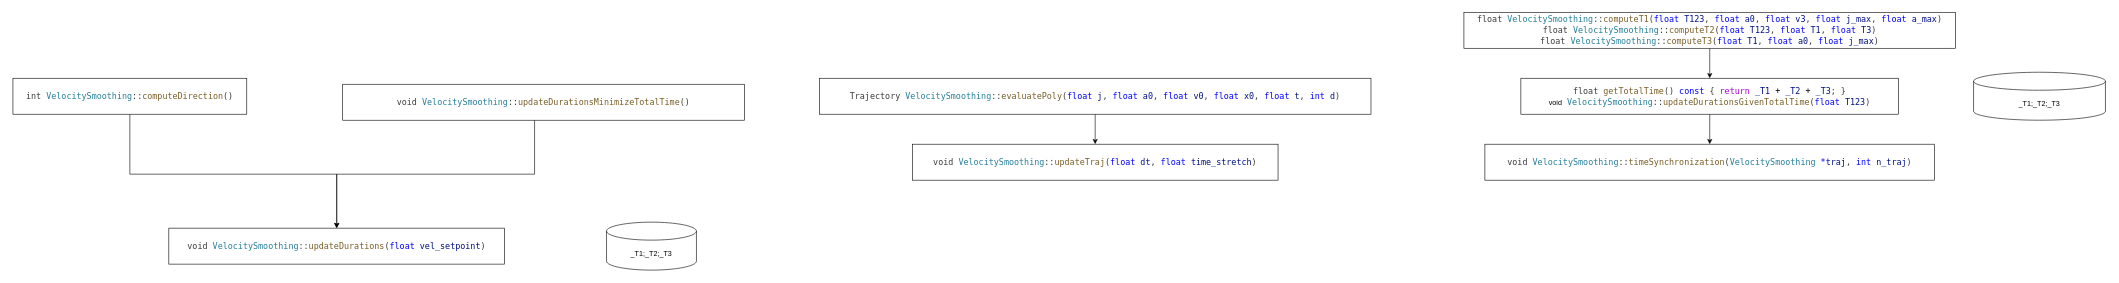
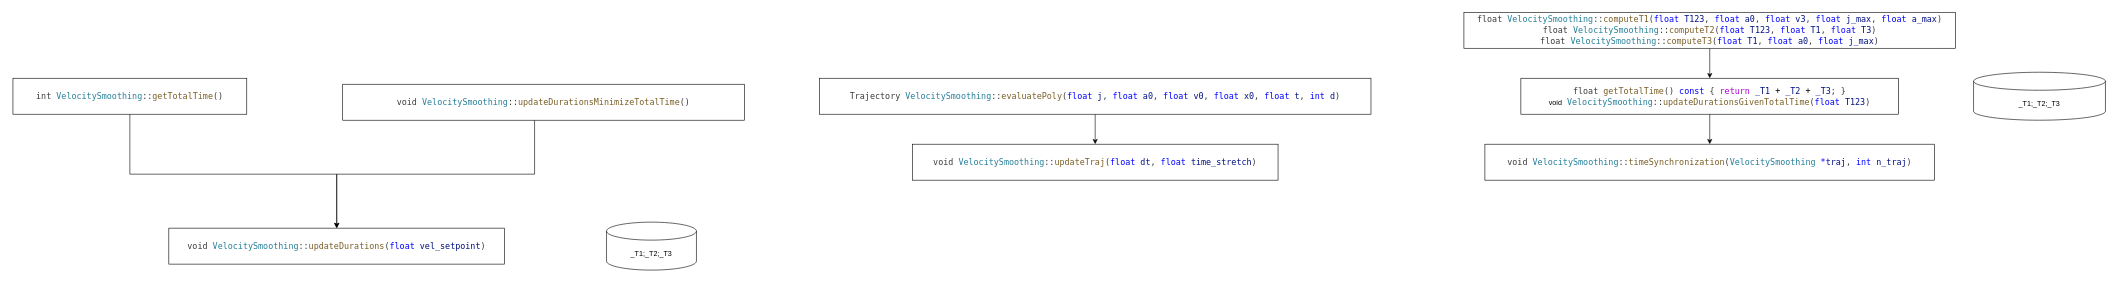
  <mxCell id="0" />
  <mxCell id="1" parent="0" />
  <mxCell id="2" value="&lt;div style=&quot;color: rgb(59, 59, 59); background-color: rgb(255, 255, 255); font-family: &amp;quot;Droid Sans Mono&amp;quot;, &amp;quot;monospace&amp;quot;, monospace; font-size: 14px; line-height: 19px;&quot;&gt;&lt;div style=&quot;line-height: 19px;&quot;&gt;void &lt;span style=&quot;color: #267f99;&quot;&gt;VelocitySmoothing&lt;/span&gt;::&lt;span style=&quot;color: #795e26;&quot;&gt;updateTraj&lt;/span&gt;(&lt;span style=&quot;color: #0000ff;&quot;&gt;float&lt;/span&gt; &lt;span style=&quot;color: #001080;&quot;&gt;dt&lt;/span&gt;, &lt;span style=&quot;color: #0000ff;&quot;&gt;float&lt;/span&gt; &lt;span style=&quot;color: #001080;&quot;&gt;time_stretch&lt;/span&gt;)&lt;/div&gt;&lt;/div&gt;" style="rounded=0;whiteSpace=wrap;html=1;" vertex="1" parent="1"><mxGeometry x="1520" y="240" width="610" height="60" as="geometry" /></mxCell>
  <mxCell id="3" value="" style="edgeStyle=orthogonalEdgeStyle;rounded=0;orthogonalLoop=1;jettySize=auto;html=1;" edge="1" parent="1" source="4" target="2"><mxGeometry relative="1" as="geometry" /></mxCell>
  <mxCell id="4" value="&lt;div style=&quot;color: rgb(59, 59, 59); background-color: rgb(255, 255, 255); font-family: &amp;quot;Droid Sans Mono&amp;quot;, &amp;quot;monospace&amp;quot;, monospace; font-size: 14px; line-height: 19px;&quot;&gt;&lt;div style=&quot;line-height: 19px;&quot;&gt;Trajectory &lt;span style=&quot;color: #267f99;&quot;&gt;VelocitySmoothing&lt;/span&gt;::&lt;span style=&quot;color: #795e26;&quot;&gt;evaluatePoly&lt;/span&gt;(&lt;span style=&quot;color: #0000ff;&quot;&gt;float&lt;/span&gt; &lt;span style=&quot;color: #001080;&quot;&gt;j&lt;/span&gt;, &lt;span style=&quot;color: #0000ff;&quot;&gt;float&lt;/span&gt; &lt;span style=&quot;color: #001080;&quot;&gt;a0&lt;/span&gt;, &lt;span style=&quot;color: #0000ff;&quot;&gt;float&lt;/span&gt; &lt;span style=&quot;color: #001080;&quot;&gt;v0&lt;/span&gt;, &lt;span style=&quot;color: #0000ff;&quot;&gt;float&lt;/span&gt; &lt;span style=&quot;color: #001080;&quot;&gt;x0&lt;/span&gt;, &lt;span style=&quot;color: #0000ff;&quot;&gt;float&lt;/span&gt; &lt;span style=&quot;color: #001080;&quot;&gt;t&lt;/span&gt;, &lt;span style=&quot;color: #0000ff;&quot;&gt;int&lt;/span&gt; &lt;span style=&quot;color: #001080;&quot;&gt;d&lt;/span&gt;)&lt;/div&gt;&lt;/div&gt;" style="rounded=0;whiteSpace=wrap;html=1;" vertex="1" parent="1"><mxGeometry x="1365" y="130" width="920" height="60" as="geometry" /></mxCell>
  <mxCell id="5" value="&lt;div style=&quot;color: rgb(59, 59, 59); background-color: rgb(255, 255, 255); font-family: &amp;quot;Droid Sans Mono&amp;quot;, &amp;quot;monospace&amp;quot;, monospace; font-size: 14px; line-height: 19px;&quot;&gt;void &lt;span style=&quot;color: #267f99;&quot;&gt;VelocitySmoothing&lt;/span&gt;::&lt;span style=&quot;color: #795e26;&quot;&gt;timeSynchronization&lt;/span&gt;(&lt;span style=&quot;color: #267f99;&quot;&gt;VelocitySmoothing&lt;/span&gt; &lt;span style=&quot;color: #0000ff;&quot;&gt;*&lt;/span&gt;&lt;span style=&quot;color: #001080;&quot;&gt;traj&lt;/span&gt;, &lt;span style=&quot;color: #0000ff;&quot;&gt;int&lt;/span&gt; &lt;span style=&quot;color: #001080;&quot;&gt;n_traj&lt;/span&gt;)&lt;/div&gt;" style="rounded=0;whiteSpace=wrap;html=1;" vertex="1" parent="1"><mxGeometry x="2475" y="240" width="750" height="60" as="geometry" /></mxCell>
  <mxCell id="6" value="" style="edgeStyle=orthogonalEdgeStyle;rounded=0;orthogonalLoop=1;jettySize=auto;html=1;" edge="1" parent="1" source="7" target="5"><mxGeometry relative="1" as="geometry" /></mxCell>
  <mxCell id="7" value="&lt;div style=&quot;color: rgb(59, 59, 59); background-color: rgb(255, 255, 255); font-family: &amp;quot;Droid Sans Mono&amp;quot;, &amp;quot;monospace&amp;quot;, monospace; font-size: 14px; line-height: 19px;&quot;&gt;float &lt;span style=&quot;color: #795e26;&quot;&gt;getTotalTime&lt;/span&gt;() &lt;span style=&quot;color: #0000ff;&quot;&gt;const&lt;/span&gt; { &lt;span style=&quot;color: #af00db;&quot;&gt;return&lt;/span&gt; &lt;span style=&quot;color: #001080;&quot;&gt;_T1&lt;/span&gt; &lt;span style=&quot;color: #000000;&quot;&gt;+&lt;/span&gt; &lt;span style=&quot;color: #001080;&quot;&gt;_T2&lt;/span&gt; &lt;span style=&quot;color: #000000;&quot;&gt;+&lt;/span&gt; &lt;span style=&quot;color: #001080;&quot;&gt;_T3&lt;/span&gt;; }&lt;/div&gt;void&lt;span style=&quot;border-color: var(--border-color); --tw-border-spacing-x:0; --tw-border-spacing-y:0; --tw-translate-x:0; --tw-translate-y:0; --tw-rotate:0; --tw-skew-x:0; --tw-skew-y:0; --tw-scale-x:1; --tw-scale-y:1; --tw-scroll-snap-strictness:proximity; --tw-ring-offset-width:0px; --tw-ring-offset-color:#fff; --tw-ring-color:rgba(59,130,246,0.5); --tw-ring-offset-shadow:0 0 transparent; --tw-ring-shadow:0 0 transparent; --tw-shadow:0 0 transparent; --tw-shadow-colored:0 0 transparent; color: rgb(59, 59, 59); font-family: &amp;quot;Droid Sans Mono&amp;quot;, &amp;quot;monospace&amp;quot;, monospace; font-size: 14px; text-align: left; background-color: rgb(255, 255, 255);&quot;&gt;&amp;nbsp;&lt;/span&gt;&lt;span style=&quot;border-color: var(--border-color); --tw-border-spacing-x:0; --tw-border-spacing-y:0; --tw-translate-x:0; --tw-translate-y:0; --tw-rotate:0; --tw-skew-x:0; --tw-skew-y:0; --tw-scale-x:1; --tw-scale-y:1; --tw-scroll-snap-strictness:proximity; --tw-ring-offset-width:0px; --tw-ring-offset-color:#fff; --tw-ring-color:rgba(59,130,246,0.5); --tw-ring-offset-shadow:0 0 transparent; --tw-ring-shadow:0 0 transparent; --tw-shadow:0 0 transparent; --tw-shadow-colored:0 0 transparent; font-family: &amp;quot;Droid Sans Mono&amp;quot;, &amp;quot;monospace&amp;quot;, monospace; font-size: 14px; text-align: left; background-color: rgb(255, 255, 255); color: rgb(38, 127, 153);&quot;&gt;VelocitySmoothing&lt;/span&gt;&lt;span style=&quot;border-color: var(--border-color); --tw-border-spacing-x:0; --tw-border-spacing-y:0; --tw-translate-x:0; --tw-translate-y:0; --tw-rotate:0; --tw-skew-x:0; --tw-skew-y:0; --tw-scale-x:1; --tw-scale-y:1; --tw-scroll-snap-strictness:proximity; --tw-ring-offset-width:0px; --tw-ring-offset-color:#fff; --tw-ring-color:rgba(59,130,246,0.5); --tw-ring-offset-shadow:0 0 transparent; --tw-ring-shadow:0 0 transparent; --tw-shadow:0 0 transparent; --tw-shadow-colored:0 0 transparent; color: rgb(59, 59, 59); font-family: &amp;quot;Droid Sans Mono&amp;quot;, &amp;quot;monospace&amp;quot;, monospace; font-size: 14px; text-align: left; background-color: rgb(255, 255, 255);&quot;&gt;::&lt;/span&gt;&lt;span style=&quot;border-color: var(--border-color); --tw-border-spacing-x:0; --tw-border-spacing-y:0; --tw-translate-x:0; --tw-translate-y:0; --tw-rotate:0; --tw-skew-x:0; --tw-skew-y:0; --tw-scale-x:1; --tw-scale-y:1; --tw-scroll-snap-strictness:proximity; --tw-ring-offset-width:0px; --tw-ring-offset-color:#fff; --tw-ring-color:rgba(59,130,246,0.5); --tw-ring-offset-shadow:0 0 transparent; --tw-ring-shadow:0 0 transparent; --tw-shadow:0 0 transparent; --tw-shadow-colored:0 0 transparent; font-family: &amp;quot;Droid Sans Mono&amp;quot;, &amp;quot;monospace&amp;quot;, monospace; font-size: 14px; text-align: left; background-color: rgb(255, 255, 255); color: rgb(121, 94, 38);&quot;&gt;updateDurationsGivenTotalTime&lt;/span&gt;&lt;span style=&quot;border-color: var(--border-color); --tw-border-spacing-x:0; --tw-border-spacing-y:0; --tw-translate-x:0; --tw-translate-y:0; --tw-rotate:0; --tw-skew-x:0; --tw-skew-y:0; --tw-scale-x:1; --tw-scale-y:1; --tw-scroll-snap-strictness:proximity; --tw-ring-offset-width:0px; --tw-ring-offset-color:#fff; --tw-ring-color:rgba(59,130,246,0.5); --tw-ring-offset-shadow:0 0 transparent; --tw-ring-shadow:0 0 transparent; --tw-shadow:0 0 transparent; --tw-shadow-colored:0 0 transparent; color: rgb(59, 59, 59); font-family: &amp;quot;Droid Sans Mono&amp;quot;, &amp;quot;monospace&amp;quot;, monospace; font-size: 14px; text-align: left; background-color: rgb(255, 255, 255);&quot;&gt;(&lt;/span&gt;&lt;span style=&quot;border-color: var(--border-color); --tw-border-spacing-x:0; --tw-border-spacing-y:0; --tw-translate-x:0; --tw-translate-y:0; --tw-rotate:0; --tw-skew-x:0; --tw-skew-y:0; --tw-scale-x:1; --tw-scale-y:1; --tw-scroll-snap-strictness:proximity; --tw-ring-offset-width:0px; --tw-ring-offset-color:#fff; --tw-ring-color:rgba(59,130,246,0.5); --tw-ring-offset-shadow:0 0 transparent; --tw-ring-shadow:0 0 transparent; --tw-shadow:0 0 transparent; --tw-shadow-colored:0 0 transparent; font-family: &amp;quot;Droid Sans Mono&amp;quot;, &amp;quot;monospace&amp;quot;, monospace; font-size: 14px; text-align: left; background-color: rgb(255, 255, 255); color: rgb(0, 0, 255);&quot;&gt;float&lt;/span&gt;&lt;span style=&quot;border-color: var(--border-color); --tw-border-spacing-x:0; --tw-border-spacing-y:0; --tw-translate-x:0; --tw-translate-y:0; --tw-rotate:0; --tw-skew-x:0; --tw-skew-y:0; --tw-scale-x:1; --tw-scale-y:1; --tw-scroll-snap-strictness:proximity; --tw-ring-offset-width:0px; --tw-ring-offset-color:#fff; --tw-ring-color:rgba(59,130,246,0.5); --tw-ring-offset-shadow:0 0 transparent; --tw-ring-shadow:0 0 transparent; --tw-shadow:0 0 transparent; --tw-shadow-colored:0 0 transparent; color: rgb(59, 59, 59); font-family: &amp;quot;Droid Sans Mono&amp;quot;, &amp;quot;monospace&amp;quot;, monospace; font-size: 14px; text-align: left; background-color: rgb(255, 255, 255);&quot;&gt;&amp;nbsp;&lt;/span&gt;&lt;span style=&quot;border-color: var(--border-color); --tw-border-spacing-x:0; --tw-border-spacing-y:0; --tw-translate-x:0; --tw-translate-y:0; --tw-rotate:0; --tw-skew-x:0; --tw-skew-y:0; --tw-scale-x:1; --tw-scale-y:1; --tw-scroll-snap-strictness:proximity; --tw-ring-offset-width:0px; --tw-ring-offset-color:#fff; --tw-ring-color:rgba(59,130,246,0.5); --tw-ring-offset-shadow:0 0 transparent; --tw-ring-shadow:0 0 transparent; --tw-shadow:0 0 transparent; --tw-shadow-colored:0 0 transparent; font-family: &amp;quot;Droid Sans Mono&amp;quot;, &amp;quot;monospace&amp;quot;, monospace; font-size: 14px; text-align: left; background-color: rgb(255, 255, 255); color: rgb(0, 16, 128);&quot;&gt;T123&lt;/span&gt;&lt;span style=&quot;border-color: var(--border-color); --tw-border-spacing-x:0; --tw-border-spacing-y:0; --tw-translate-x:0; --tw-translate-y:0; --tw-rotate:0; --tw-skew-x:0; --tw-skew-y:0; --tw-scale-x:1; --tw-scale-y:1; --tw-scroll-snap-strictness:proximity; --tw-ring-offset-width:0px; --tw-ring-offset-color:#fff; --tw-ring-color:rgba(59,130,246,0.5); --tw-ring-offset-shadow:0 0 transparent; --tw-ring-shadow:0 0 transparent; --tw-shadow:0 0 transparent; --tw-shadow-colored:0 0 transparent; color: rgb(59, 59, 59); font-family: &amp;quot;Droid Sans Mono&amp;quot;, &amp;quot;monospace&amp;quot;, monospace; font-size: 14px; text-align: left; background-color: rgb(255, 255, 255);&quot;&gt;)&lt;/span&gt;" style="rounded=0;whiteSpace=wrap;html=1;" vertex="1" parent="1"><mxGeometry x="2535" y="130" width="630" height="60" as="geometry" /></mxCell>
  <mxCell id="8" value="" style="edgeStyle=orthogonalEdgeStyle;rounded=0;orthogonalLoop=1;jettySize=auto;html=1;" edge="1" parent="1" source="9" target="7"><mxGeometry relative="1" as="geometry" /></mxCell>
  <mxCell id="9" value="&lt;div style=&quot;color: rgb(59, 59, 59); background-color: rgb(255, 255, 255); font-family: &amp;quot;Droid Sans Mono&amp;quot;, &amp;quot;monospace&amp;quot;, monospace; font-size: 14px; line-height: 19px;&quot;&gt;float &lt;span style=&quot;color: #267f99;&quot;&gt;VelocitySmoothing&lt;/span&gt;::&lt;span style=&quot;color: #795e26;&quot;&gt;computeT1&lt;/span&gt;(&lt;span style=&quot;color: #0000ff;&quot;&gt;float&lt;/span&gt; &lt;span style=&quot;color: #001080;&quot;&gt;T123&lt;/span&gt;, &lt;span style=&quot;color: #0000ff;&quot;&gt;float&lt;/span&gt; &lt;span style=&quot;color: #001080;&quot;&gt;a0&lt;/span&gt;, &lt;span style=&quot;color: #0000ff;&quot;&gt;float&lt;/span&gt; &lt;span style=&quot;color: #001080;&quot;&gt;v3&lt;/span&gt;, &lt;span style=&quot;color: #0000ff;&quot;&gt;float&lt;/span&gt; &lt;span style=&quot;color: #001080;&quot;&gt;j_max&lt;/span&gt;, &lt;span style=&quot;color: #0000ff;&quot;&gt;float&lt;/span&gt; &lt;span style=&quot;color: #001080;&quot;&gt;a_max&lt;/span&gt;)&lt;/div&gt;&lt;div style=&quot;color: rgb(59, 59, 59); background-color: rgb(255, 255, 255); font-family: &amp;quot;Droid Sans Mono&amp;quot;, &amp;quot;monospace&amp;quot;, monospace; font-size: 14px; line-height: 19px;&quot;&gt;&lt;div style=&quot;line-height: 19px;&quot;&gt;float &lt;span style=&quot;color: #267f99;&quot;&gt;VelocitySmoothing&lt;/span&gt;::&lt;span style=&quot;color: #795e26;&quot;&gt;computeT2&lt;/span&gt;(&lt;span style=&quot;color: #0000ff;&quot;&gt;float&lt;/span&gt; &lt;span style=&quot;color: #001080;&quot;&gt;T123&lt;/span&gt;, &lt;span style=&quot;color: #0000ff;&quot;&gt;float&lt;/span&gt; &lt;span style=&quot;color: #001080;&quot;&gt;T1&lt;/span&gt;, &lt;span style=&quot;color: #0000ff;&quot;&gt;float&lt;/span&gt; &lt;span style=&quot;color: #001080;&quot;&gt;T3&lt;/span&gt;)&lt;/div&gt;&lt;/div&gt;&lt;div style=&quot;color: rgb(59, 59, 59); background-color: rgb(255, 255, 255); font-family: &amp;quot;Droid Sans Mono&amp;quot;, &amp;quot;monospace&amp;quot;, monospace; font-size: 14px; line-height: 19px;&quot;&gt;&lt;div style=&quot;line-height: 19px;&quot;&gt;float &lt;span style=&quot;color: #267f99;&quot;&gt;VelocitySmoothing&lt;/span&gt;::&lt;span style=&quot;color: #795e26;&quot;&gt;computeT3&lt;/span&gt;(&lt;span style=&quot;color: #0000ff;&quot;&gt;float&lt;/span&gt; &lt;span style=&quot;color: #001080;&quot;&gt;T1&lt;/span&gt;, &lt;span style=&quot;color: #0000ff;&quot;&gt;float&lt;/span&gt; &lt;span style=&quot;color: #001080;&quot;&gt;a0&lt;/span&gt;, &lt;span style=&quot;color: #0000ff;&quot;&gt;float&lt;/span&gt; &lt;span style=&quot;color: #001080;&quot;&gt;j_max&lt;/span&gt;)&lt;/div&gt;&lt;/div&gt;" style="rounded=0;whiteSpace=wrap;html=1;" vertex="1" parent="1"><mxGeometry x="2440" y="20" width="820" height="60" as="geometry" /></mxCell>
  <mxCell id="10" value="&lt;div style=&quot;color: rgb(59, 59, 59); background-color: rgb(255, 255, 255); font-family: &amp;quot;Droid Sans Mono&amp;quot;, &amp;quot;monospace&amp;quot;, monospace; font-size: 14px; line-height: 19px;&quot;&gt;void &lt;span style=&quot;color: #267f99;&quot;&gt;VelocitySmoothing&lt;/span&gt;::&lt;span style=&quot;color: #795e26;&quot;&gt;updateDurations&lt;/span&gt;(&lt;span style=&quot;color: #0000ff;&quot;&gt;float&lt;/span&gt; &lt;span style=&quot;color: #001080;&quot;&gt;vel_setpoint&lt;/span&gt;)&lt;/div&gt;" style="rounded=0;whiteSpace=wrap;html=1;" vertex="1" parent="1"><mxGeometry x="280" y="380" width="560" height="60" as="geometry" /></mxCell>
  <mxCell id="11" value="" style="edgeStyle=orthogonalEdgeStyle;rounded=0;orthogonalLoop=1;jettySize=auto;html=1;" edge="1" parent="1" source="12" target="10"><mxGeometry relative="1" as="geometry"><Array as="points"><mxPoint x="215" y="290" /><mxPoint x="560" y="290" /></Array></mxGeometry></mxCell>
- <mxCell id="12" value="&lt;div style=&quot;color: rgb(59, 59, 59); background-color: rgb(255, 255, 255); font-family: &amp;quot;Droid Sans Mono&amp;quot;, &amp;quot;monospace&amp;quot;, monospace; font-size: 14px; line-height: 19px;&quot;&gt;int &lt;span style=&quot;color: #267f99;&quot;&gt;VelocitySmoothing&lt;/span&gt;::&lt;span style=&quot;color: #795e26;&quot;&gt;computeDirection&lt;/span&gt;()&lt;/div&gt;" style="rounded=0;whiteSpace=wrap;html=1;" vertex="1" parent="1"><mxGeometry x="20" y="130" width="390" height="60" as="geometry" /></mxCell>
+ <mxCell id="12" value="&lt;div style=&quot;color: rgb(59, 59, 59); background-color: rgb(255, 255, 255); font-family: &amp;quot;Droid Sans Mono&amp;quot;, &amp;quot;monospace&amp;quot;, monospace; font-size: 14px; line-height: 19px;&quot;&gt;int &lt;span style=&quot;color: #267f99;&quot;&gt;VelocitySmoothing&lt;/span&gt;::&lt;span style=&quot;color: #795e26;&quot;&gt;getTotalTime&lt;/span&gt;()&lt;/div&gt;" style="rounded=0;whiteSpace=wrap;html=1;" vertex="1" parent="1"><mxGeometry x="20" y="130" width="390" height="60" as="geometry" /></mxCell>
  <mxCell id="13" style="edgeStyle=orthogonalEdgeStyle;rounded=0;orthogonalLoop=1;jettySize=auto;html=1;" edge="1" parent="1" source="14" target="10"><mxGeometry relative="1" as="geometry"><Array as="points"><mxPoint x="890" y="290" /><mxPoint x="560" y="290" /></Array></mxGeometry></mxCell>
  <mxCell id="14" value="&lt;div style=&quot;color: rgb(59, 59, 59); background-color: rgb(255, 255, 255); font-family: &amp;quot;Droid Sans Mono&amp;quot;, &amp;quot;monospace&amp;quot;, monospace; font-size: 14px; line-height: 19px;&quot;&gt;void &lt;span style=&quot;color: #267f99;&quot;&gt;VelocitySmoothing&lt;/span&gt;::&lt;span style=&quot;color: #795e26;&quot;&gt;updateDurationsMinimizeTotalTime&lt;/span&gt;()&lt;/div&gt;" style="rounded=0;whiteSpace=wrap;html=1;" vertex="1" parent="1"><mxGeometry x="570" y="140" width="670" height="60" as="geometry" /></mxCell>
  <mxCell id="15" value="_T1;_T2;_T3" style="shape=cylinder3;whiteSpace=wrap;html=1;boundedLbl=1;backgroundOutline=1;size=15;" vertex="1" parent="1"><mxGeometry x="1010" y="370" width="150" height="80" as="geometry" /></mxCell>
  <mxCell id="16" value="_T1;_T2;_T3" style="shape=cylinder3;whiteSpace=wrap;html=1;boundedLbl=1;backgroundOutline=1;size=15;" vertex="1" parent="1"><mxGeometry x="3290" y="120" width="220" height="80" as="geometry" /></mxCell>
